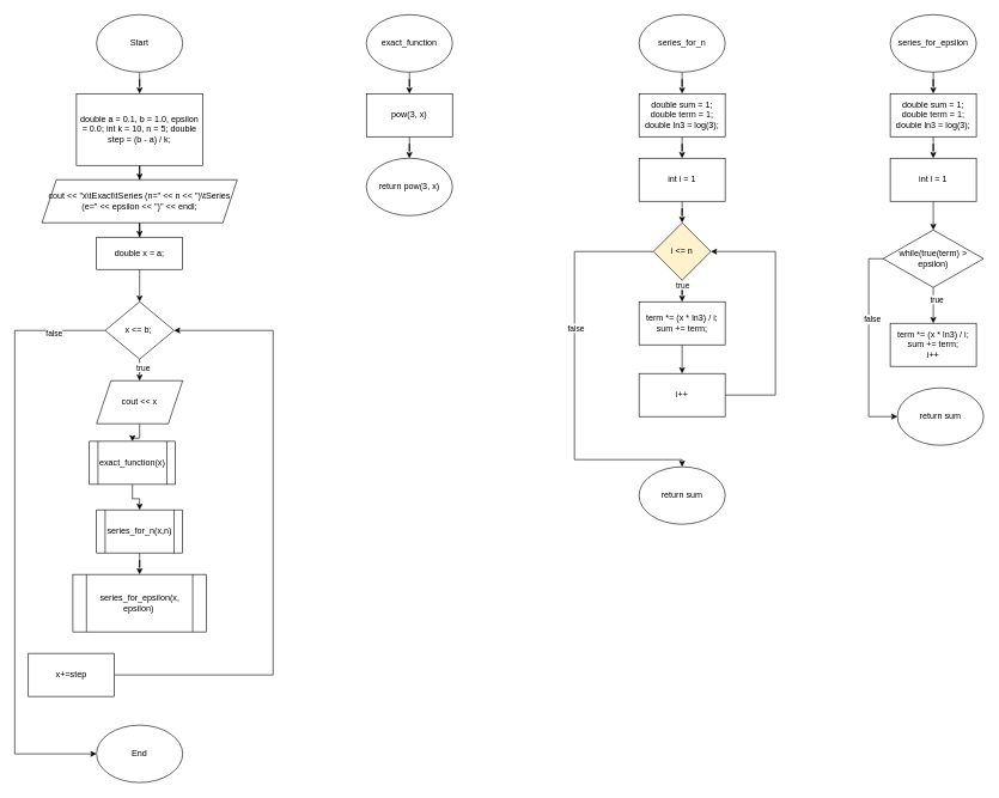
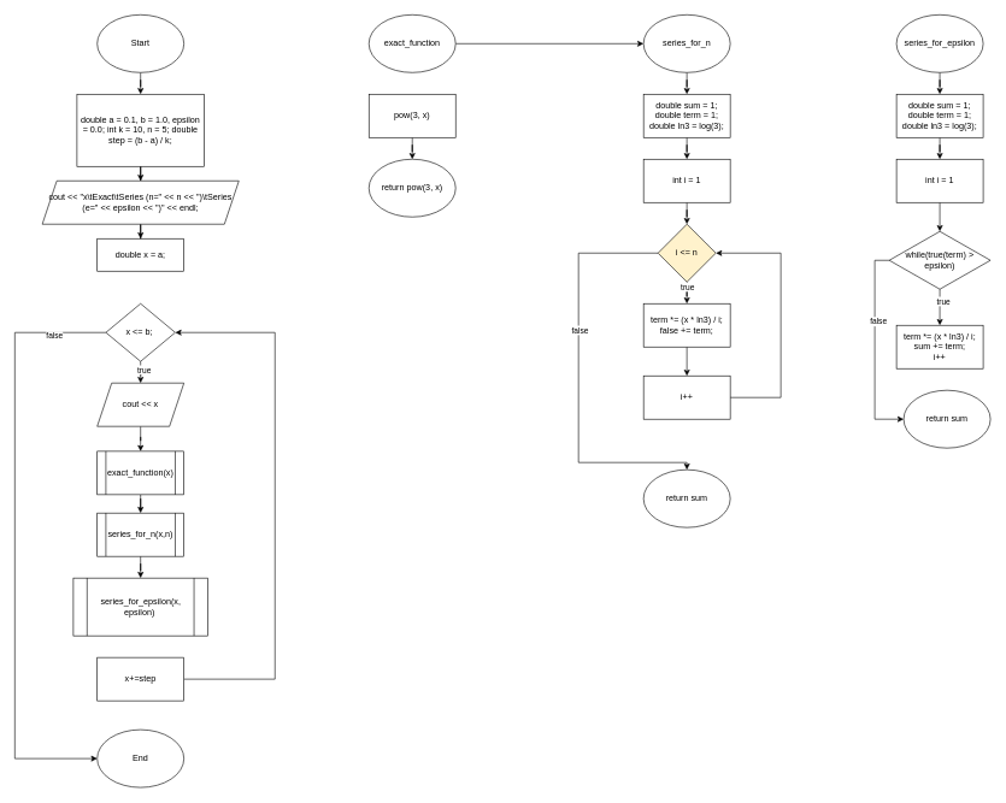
  <mxCell id="0" />
  <mxCell id="1" parent="0" />
  <mxCell id="2" value="" style="edgeStyle=orthogonalEdgeStyle;rounded=0;orthogonalLoop=1;jettySize=auto;html=1;" edge="1" parent="1" source="3" target="5"><mxGeometry relative="1" as="geometry" /></mxCell>
  <mxCell id="3" value="Start" style="ellipse;whiteSpace=wrap;html=1;" vertex="1" parent="1"><mxGeometry x="134" y="20" width="120" height="80" as="geometry" /></mxCell>
  <mxCell id="4" value="" style="edgeStyle=orthogonalEdgeStyle;rounded=0;orthogonalLoop=1;jettySize=auto;html=1;" edge="1" parent="1" source="5" target="24"><mxGeometry relative="1" as="geometry" /></mxCell>
  <mxCell id="5" value="double a = 0.1, b = 1.0, epsilon = 0.0; int k = 10, n = 5; double step = (b - a) / k;" style="whiteSpace=wrap;html=1;" vertex="1" parent="1"><mxGeometry x="106" y="130" width="176" height="100" as="geometry" /></mxCell>
- <mxCell id="6" value="" style="edgeStyle=orthogonalEdgeStyle;rounded=0;orthogonalLoop=1;jettySize=auto;html=1;" edge="1" parent="1" source="7" target="12"><mxGeometry relative="1" as="geometry" /></mxCell>
  <mxCell id="7" value="double x = a;" style="whiteSpace=wrap;html=1;" vertex="1" parent="1"><mxGeometry x="134" y="330" width="120" height="45" as="geometry" /></mxCell>
  <mxCell id="8" value="" style="edgeStyle=orthogonalEdgeStyle;rounded=0;orthogonalLoop=1;jettySize=auto;html=1;" edge="1" parent="1" source="12" target="14"><mxGeometry relative="1" as="geometry" /></mxCell>
  <mxCell id="9" value="true" style="edgeLabel;html=1;align=center;verticalAlign=middle;resizable=0;points=[];" vertex="1" connectable="0" parent="8"><mxGeometry x="0.24" y="4" relative="1" as="geometry"><mxPoint as="offset" /></mxGeometry></mxCell>
  <mxCell id="10" style="edgeStyle=orthogonalEdgeStyle;rounded=0;orthogonalLoop=1;jettySize=auto;html=1;" edge="1" parent="1" source="12" target="22"><mxGeometry relative="1" as="geometry"><mxPoint x="40" y="1080" as="targetPoint" /><Array as="points"><mxPoint x="20" y="460" /></Array></mxGeometry></mxCell>
  <mxCell id="11" value="false" style="edgeLabel;html=1;align=center;verticalAlign=middle;resizable=0;points=[];" vertex="1" connectable="0" parent="10"><mxGeometry x="-0.826" y="4" relative="1" as="geometry"><mxPoint as="offset" /></mxGeometry></mxCell>
  <mxCell id="12" value="x &amp;lt;= b;&amp;nbsp;" style="rhombus;whiteSpace=wrap;html=1;" vertex="1" parent="1"><mxGeometry x="146" y="420" width="96" height="80" as="geometry" /></mxCell>
  <mxCell id="13" value="" style="edgeStyle=orthogonalEdgeStyle;rounded=0;orthogonalLoop=1;jettySize=auto;html=1;" edge="1" parent="1" source="14" target="16"><mxGeometry relative="1" as="geometry" /></mxCell>
  <mxCell id="14" value="cout &amp;lt;&amp;lt; x" style="shape=parallelogram;perimeter=parallelogramPerimeter;whiteSpace=wrap;html=1;fixedSize=1;" vertex="1" parent="1"><mxGeometry x="134" y="530" width="120" height="60" as="geometry" /></mxCell>
  <mxCell id="15" value="" style="edgeStyle=orthogonalEdgeStyle;rounded=0;orthogonalLoop=1;jettySize=auto;html=1;" edge="1" parent="1" source="16" target="18"><mxGeometry relative="1" as="geometry" /></mxCell>
- <mxCell id="16" value="exact_function(x)" style="shape=process;whiteSpace=wrap;html=1;backgroundOutline=1;" vertex="1" parent="1"><mxGeometry x="124" y="614.5" width="120" height="60" as="geometry" /></mxCell>
+ <mxCell id="16" value="exact_function(x)" style="shape=process;whiteSpace=wrap;html=1;backgroundOutline=1;" vertex="1" parent="1"><mxGeometry x="134" y="624.5" width="120" height="60" as="geometry" /></mxCell>
  <mxCell id="17" value="" style="edgeStyle=orthogonalEdgeStyle;rounded=0;orthogonalLoop=1;jettySize=auto;html=1;" edge="1" parent="1" source="18" target="19"><mxGeometry relative="1" as="geometry" /></mxCell>
  <mxCell id="18" value="series_for_n(x,n)" style="shape=process;whiteSpace=wrap;html=1;backgroundOutline=1;" vertex="1" parent="1"><mxGeometry x="134" y="710" width="120" height="60" as="geometry" /></mxCell>
  <mxCell id="19" value="series_for_epsilon(x, epsilon)&amp;nbsp;" style="shape=process;whiteSpace=wrap;html=1;backgroundOutline=1;" vertex="1" parent="1"><mxGeometry x="101" y="800" width="186" height="80" as="geometry" /></mxCell>
  <mxCell id="20" style="edgeStyle=orthogonalEdgeStyle;rounded=0;orthogonalLoop=1;jettySize=auto;html=1;entryX=1;entryY=0.5;entryDx=0;entryDy=0;" edge="1" parent="1" source="21" target="12"><mxGeometry relative="1" as="geometry"><Array as="points"><mxPoint x="380" y="940" /><mxPoint x="380" y="460" /></Array></mxGeometry></mxCell>
- <mxCell id="21" value="x+=step" style="whiteSpace=wrap;html=1;" vertex="1" parent="1"><mxGeometry x="39" y="910" width="120" height="60" as="geometry" /></mxCell>
+ <mxCell id="21" value="x+=step" style="whiteSpace=wrap;html=1;" vertex="1" parent="1"><mxGeometry x="134" y="910" width="120" height="60" as="geometry" /></mxCell>
  <mxCell id="22" value="End" style="ellipse;whiteSpace=wrap;html=1;" vertex="1" parent="1"><mxGeometry x="134" y="1010" width="120" height="80" as="geometry" /></mxCell>
  <mxCell id="23" style="edgeStyle=orthogonalEdgeStyle;rounded=0;orthogonalLoop=1;jettySize=auto;html=1;entryX=0.5;entryY=0;entryDx=0;entryDy=0;" edge="1" parent="1" source="24" target="7"><mxGeometry relative="1" as="geometry" /></mxCell>
  <mxCell id="24" value="cout &amp;lt;&amp;lt; &quot;x\tExact\tSeries (n=&quot; &amp;lt;&amp;lt; n &amp;lt;&amp;lt; &quot;)\tSeries (e=&quot; &amp;lt;&amp;lt; epsilon &amp;lt;&amp;lt; &quot;)&quot; &amp;lt;&amp;lt; endl;" style="shape=parallelogram;perimeter=parallelogramPerimeter;whiteSpace=wrap;html=1;fixedSize=1;" vertex="1" parent="1"><mxGeometry x="58" y="250" width="272" height="60" as="geometry" /></mxCell>
- <mxCell id="25" value="" style="edgeStyle=orthogonalEdgeStyle;rounded=0;orthogonalLoop=1;jettySize=auto;html=1;" edge="1" parent="1" source="26" target="30"><mxGeometry relative="1" as="geometry" /></mxCell>
+ <mxCell id="25" value="" style="edgeStyle=orthogonalEdgeStyle;rounded=0;orthogonalLoop=1;jettySize=auto;html=1;" edge="1" parent="1" source="26" target="28"><mxGeometry relative="1" as="geometry" /></mxCell>
  <mxCell id="26" value="exact_function" style="ellipse;whiteSpace=wrap;html=1;" vertex="1" parent="1"><mxGeometry x="510" y="20" width="120" height="80" as="geometry" /></mxCell>
  <mxCell id="27" value="" style="edgeStyle=orthogonalEdgeStyle;rounded=0;orthogonalLoop=1;jettySize=auto;html=1;" edge="1" parent="1" source="28" target="33"><mxGeometry relative="1" as="geometry" /></mxCell>
  <mxCell id="28" value="series_for_n" style="ellipse;whiteSpace=wrap;html=1;" vertex="1" parent="1"><mxGeometry x="890" y="20" width="120" height="80" as="geometry" /></mxCell>
  <mxCell id="29" value="" style="edgeStyle=orthogonalEdgeStyle;rounded=0;orthogonalLoop=1;jettySize=auto;html=1;" edge="1" parent="1" source="30" target="31"><mxGeometry relative="1" as="geometry" /></mxCell>
  <mxCell id="30" value="pow(3, x)" style="whiteSpace=wrap;html=1;" vertex="1" parent="1"><mxGeometry x="510" y="130" width="120" height="60" as="geometry" /></mxCell>
  <mxCell id="31" value="return pow(3, x)" style="ellipse;whiteSpace=wrap;html=1;" vertex="1" parent="1"><mxGeometry x="510" y="220" width="120" height="80" as="geometry" /></mxCell>
  <mxCell id="32" value="" style="edgeStyle=orthogonalEdgeStyle;rounded=0;orthogonalLoop=1;jettySize=auto;html=1;" edge="1" parent="1" source="33" target="35"><mxGeometry relative="1" as="geometry" /></mxCell>
  <mxCell id="33" value="double sum = 1;&lt;div&gt;double term = 1;&lt;/div&gt;&lt;div&gt;double ln3 = log(3);&lt;/div&gt;" style="whiteSpace=wrap;html=1;" vertex="1" parent="1"><mxGeometry x="890" y="130" width="120" height="60" as="geometry" /></mxCell>
  <mxCell id="34" value="" style="edgeStyle=orthogonalEdgeStyle;rounded=0;orthogonalLoop=1;jettySize=auto;html=1;" edge="1" parent="1" source="35" target="40"><mxGeometry relative="1" as="geometry" /></mxCell>
  <mxCell id="35" value="int i = 1" style="whiteSpace=wrap;html=1;" vertex="1" parent="1"><mxGeometry x="890" y="220" width="120" height="60" as="geometry" /></mxCell>
  <mxCell id="36" value="" style="edgeStyle=orthogonalEdgeStyle;rounded=0;orthogonalLoop=1;jettySize=auto;html=1;" edge="1" parent="1" source="40" target="42"><mxGeometry relative="1" as="geometry" /></mxCell>
  <mxCell id="37" value="true" style="edgeLabel;html=1;align=center;verticalAlign=middle;resizable=0;points=[];" vertex="1" connectable="0" parent="36"><mxGeometry x="-0.766" relative="1" as="geometry"><mxPoint as="offset" /></mxGeometry></mxCell>
  <mxCell id="38" style="edgeStyle=orthogonalEdgeStyle;rounded=0;orthogonalLoop=1;jettySize=auto;html=1;entryX=0.5;entryY=0;entryDx=0;entryDy=0;" edge="1" parent="1" source="40" target="45"><mxGeometry relative="1" as="geometry"><mxPoint x="840" y="690" as="targetPoint" /><Array as="points"><mxPoint x="800" y="350" /><mxPoint x="800" y="640" /></Array></mxGeometry></mxCell>
  <mxCell id="39" value="false" style="edgeLabel;html=1;align=center;verticalAlign=middle;resizable=0;points=[];" vertex="1" connectable="0" parent="38"><mxGeometry x="-0.227" y="1" relative="1" as="geometry"><mxPoint as="offset" /></mxGeometry></mxCell>
  <mxCell id="40" value="i &amp;lt;= n" style="rhombus;whiteSpace=wrap;html=1;fillColor=#fff2cc;" vertex="1" parent="1"><mxGeometry x="910" y="310" width="80" height="80" as="geometry" /></mxCell>
  <mxCell id="41" value="" style="edgeStyle=orthogonalEdgeStyle;rounded=0;orthogonalLoop=1;jettySize=auto;html=1;" edge="1" parent="1" source="42" target="44"><mxGeometry relative="1" as="geometry" /></mxCell>
- <mxCell id="42" value="term *= (x * ln3) / i;&lt;div&gt;sum += term;&lt;/div&gt;" style="whiteSpace=wrap;html=1;" vertex="1" parent="1"><mxGeometry x="890" y="420" width="120" height="60" as="geometry" /></mxCell>
+ <mxCell id="42" value="term *= (x * ln3) / i;&lt;div&gt;false += term;&lt;/div&gt;" style="whiteSpace=wrap;html=1;" vertex="1" parent="1"><mxGeometry x="890" y="420" width="120" height="60" as="geometry" /></mxCell>
  <mxCell id="43" style="edgeStyle=orthogonalEdgeStyle;rounded=0;orthogonalLoop=1;jettySize=auto;html=1;entryX=1;entryY=0.5;entryDx=0;entryDy=0;" edge="1" parent="1" source="44" target="40"><mxGeometry relative="1" as="geometry"><Array as="points"><mxPoint x="1080" y="550" /><mxPoint x="1080" y="350" /></Array></mxGeometry></mxCell>
  <mxCell id="44" value="i++" style="whiteSpace=wrap;html=1;" vertex="1" parent="1"><mxGeometry x="890" y="520" width="120" height="60" as="geometry" /></mxCell>
  <mxCell id="45" value="return sum" style="ellipse;whiteSpace=wrap;html=1;" vertex="1" parent="1"><mxGeometry x="890" y="650" width="120" height="80" as="geometry" /></mxCell>
  <mxCell id="46" value="" style="edgeStyle=orthogonalEdgeStyle;rounded=0;orthogonalLoop=1;jettySize=auto;html=1;" edge="1" parent="1" source="47" target="49"><mxGeometry relative="1" as="geometry" /></mxCell>
  <mxCell id="47" value="series_for_epsilon" style="ellipse;whiteSpace=wrap;html=1;" vertex="1" parent="1"><mxGeometry x="1240" y="20" width="120" height="80" as="geometry" /></mxCell>
  <mxCell id="48" value="" style="edgeStyle=orthogonalEdgeStyle;rounded=0;orthogonalLoop=1;jettySize=auto;html=1;" edge="1" parent="1" source="49" target="51"><mxGeometry relative="1" as="geometry" /></mxCell>
  <mxCell id="49" value="double sum = 1;&lt;div&gt;double term = 1;&lt;/div&gt;&lt;div&gt;double ln3 = log(3);&lt;/div&gt;" style="whiteSpace=wrap;html=1;" vertex="1" parent="1"><mxGeometry x="1240" y="130" width="120" height="60" as="geometry" /></mxCell>
  <mxCell id="50" value="" style="edgeStyle=orthogonalEdgeStyle;rounded=0;orthogonalLoop=1;jettySize=auto;html=1;" edge="1" parent="1" source="51" target="56"><mxGeometry relative="1" as="geometry" /></mxCell>
  <mxCell id="51" value="int i = 1" style="whiteSpace=wrap;html=1;" vertex="1" parent="1"><mxGeometry x="1240" y="220" width="120" height="60" as="geometry" /></mxCell>
  <mxCell id="52" value="" style="edgeStyle=orthogonalEdgeStyle;rounded=0;orthogonalLoop=1;jettySize=auto;html=1;" edge="1" parent="1" source="56" target="57"><mxGeometry relative="1" as="geometry" /></mxCell>
  <mxCell id="53" value="true" style="edgeLabel;html=1;align=center;verticalAlign=middle;resizable=0;points=[];" vertex="1" connectable="0" parent="52"><mxGeometry x="-0.36" y="4" relative="1" as="geometry"><mxPoint as="offset" /></mxGeometry></mxCell>
  <mxCell id="54" style="edgeStyle=orthogonalEdgeStyle;rounded=0;orthogonalLoop=1;jettySize=auto;html=1;entryX=0;entryY=0.5;entryDx=0;entryDy=0;" edge="1" parent="1" source="56" target="58"><mxGeometry relative="1" as="geometry"><Array as="points"><mxPoint x="1210" y="360" /><mxPoint x="1210" y="580" /></Array></mxGeometry></mxCell>
  <mxCell id="55" value="false" style="edgeLabel;html=1;align=center;verticalAlign=middle;resizable=0;points=[];" vertex="1" connectable="0" parent="54"><mxGeometry x="-0.257" y="4" relative="1" as="geometry"><mxPoint as="offset" /></mxGeometry></mxCell>
  <mxCell id="56" value="while(true(term) &amp;gt; epsilon)" style="rhombus;whiteSpace=wrap;html=1;" vertex="1" parent="1"><mxGeometry x="1230" y="320" width="140" height="80" as="geometry" /></mxCell>
  <mxCell id="57" value="term *= (x * ln3) / i;&lt;div&gt;sum += term;&lt;/div&gt;&lt;div&gt;i++&lt;/div&gt;" style="whiteSpace=wrap;html=1;" vertex="1" parent="1"><mxGeometry x="1240" y="450" width="120" height="60" as="geometry" /></mxCell>
  <mxCell id="58" value="return sum" style="ellipse;whiteSpace=wrap;html=1;" vertex="1" parent="1"><mxGeometry x="1250" y="540" width="120" height="80" as="geometry" /></mxCell>
